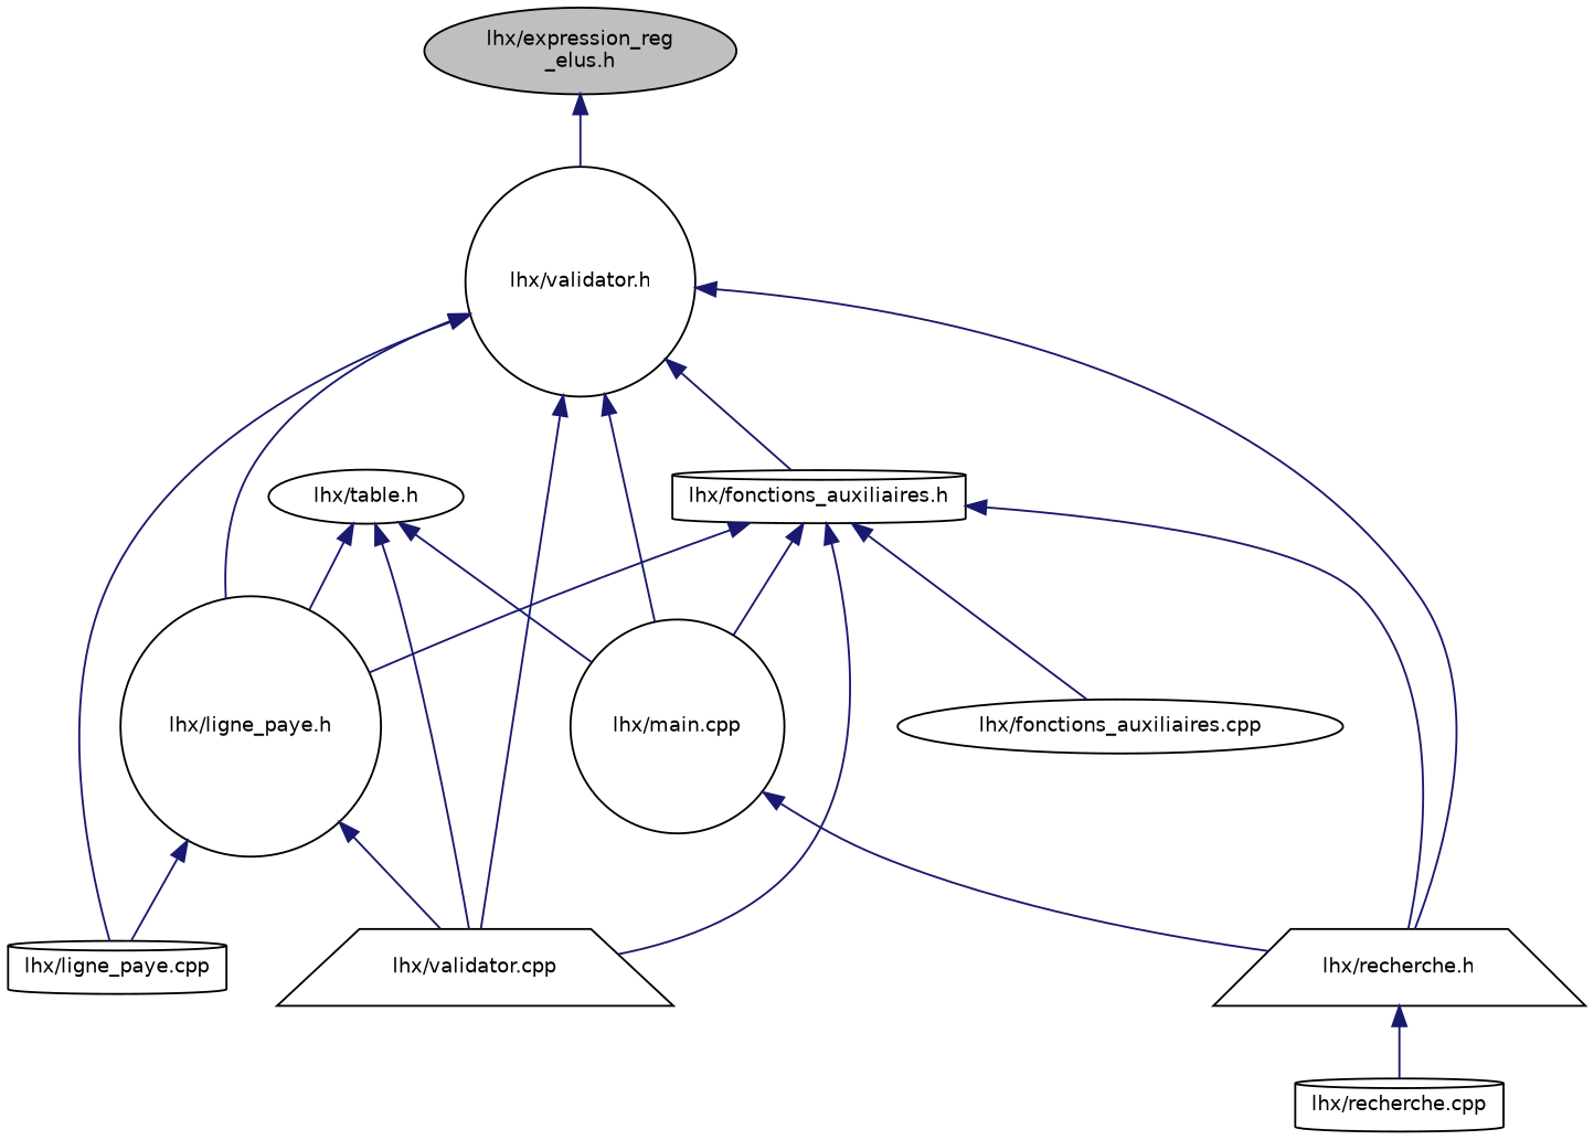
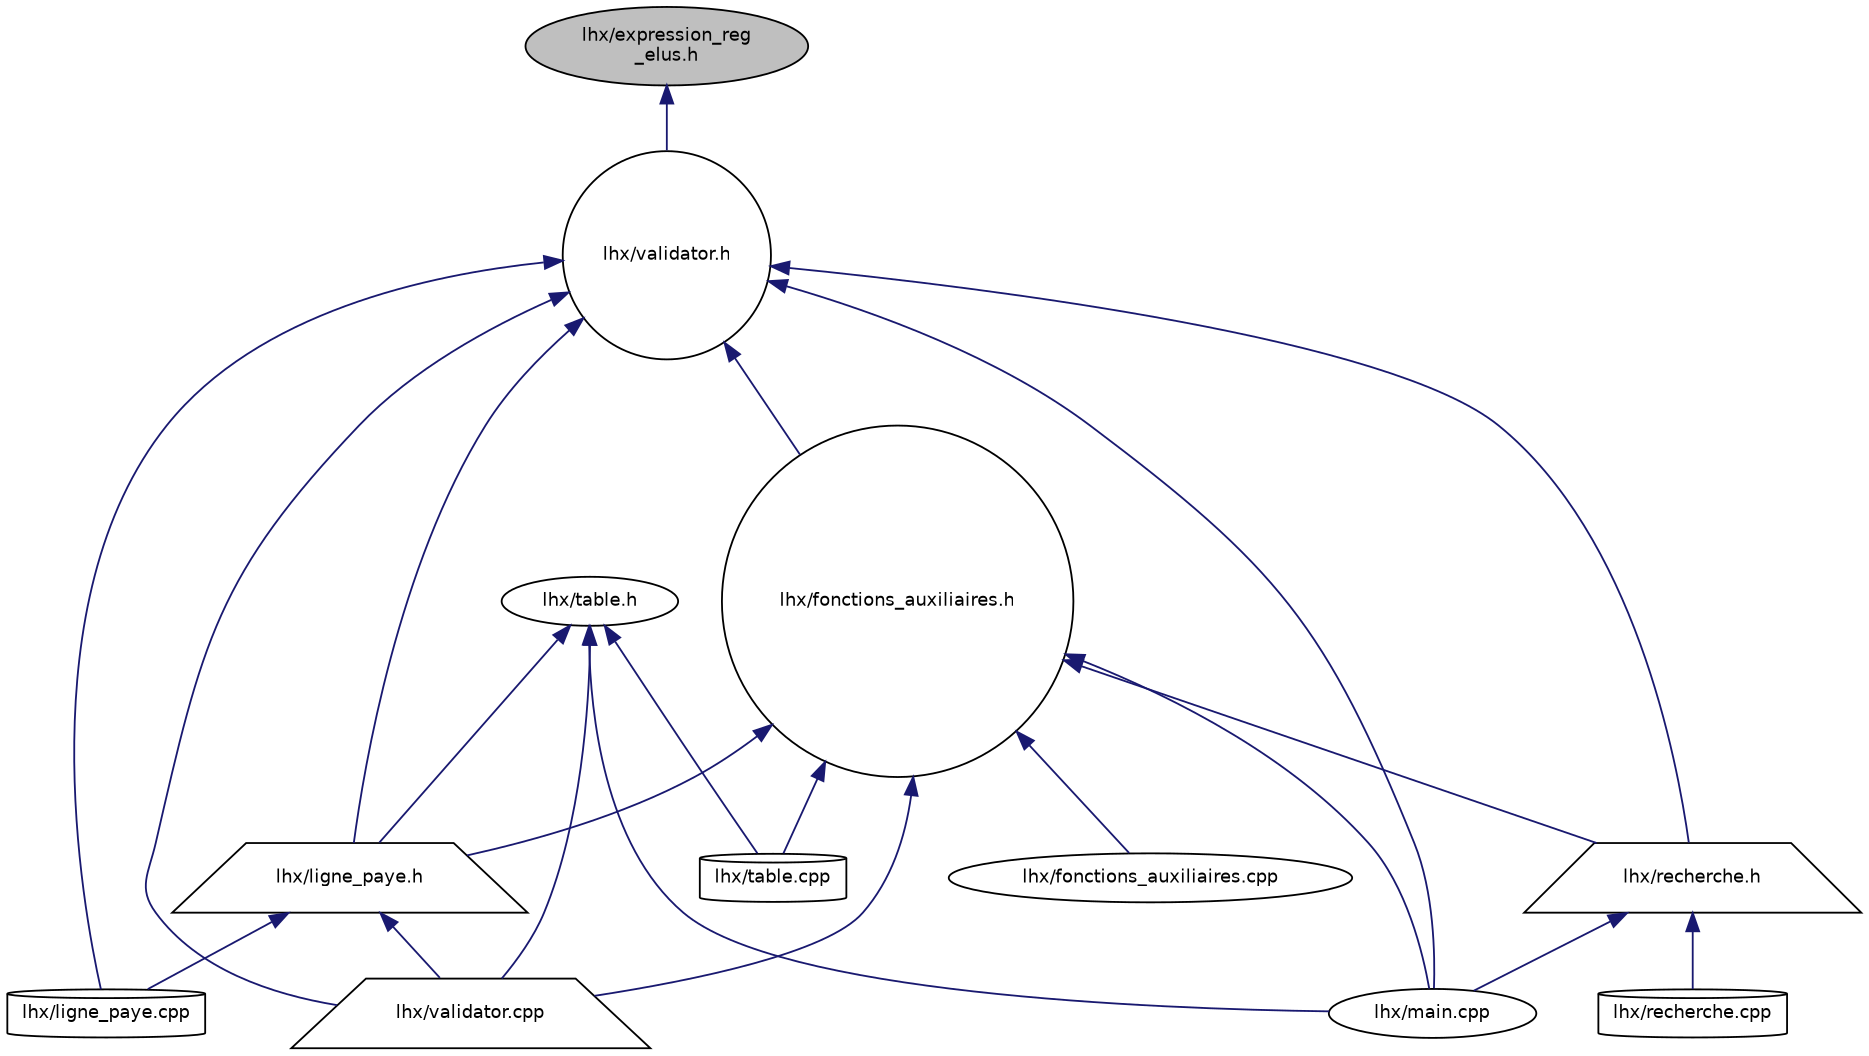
  digraph {
    fontname="DejaVu Sans"
    node [color=black fillcolor=white fontname="DejaVu Sans" fontsize=10 shape=ellipse style=filled]
    edge [color=midnightblue dir=back fontname="DejaVu Sans" fontsize=10 labelfontname=Helvetica labelfontsize=10 style=solid]
    n1 [fillcolor=grey75 fontcolor=black height=0.2 label="lhx/expression_reg\l_elus.h" width=0.4]
    n2 [height=0.2 label="lhx/validator.h" shape=circle width=0.4]
-   n3 [height=0.2 label="lhx/fonctions_auxiliaires.h" shape=cylinder width=0.4]
+   n3 [height=0.2 label="lhx/fonctions_auxiliaires.h" shape=circle width=0.4]
    n4 [height=0.2 label="lhx/ligne_paye.cpp" shape=cylinder width=0.4]
    n5 [height=0.2 label="lhx/validator.cpp" shape=trapezium width=0.4]
-   n6 [height=0.2 label="lhx/main.cpp" shape=circle width=0.4]
+   n6 [height=0.2 label="lhx/main.cpp" width=0.4]
    n7 [height=0.2 label="lhx/recherche.h" shape=trapezium width=0.4]
-   n8 [height=0.2 label="lhx/ligne_paye.h" shape=circle width=0.4]
+   n8 [height=0.2 label="lhx/ligne_paye.h" shape=trapezium width=0.4]
    n9 [height=0.2 label="lhx/fonctions_auxiliaires.cpp" width=0.4]
+   n10 [height=0.2 label="lhx/table.cpp" shape=cylinder width=0.4]
    n11 [height=0.2 label="lhx/recherche.cpp" shape=cylinder width=0.4]
    n12 [height=0.2 label="lhx/table.h" width=0.4]
    n1 -> n2
    n2 -> n3
    n2 -> n4
    n2 -> n5
    n2 -> n6
    n2 -> n7
    n2 -> n8
    n3 -> n5
    n3 -> n6
    n3 -> n7
    n3 -> n8
    n3 -> n9
-   n6 -> n7
+   n3 -> n10
+   n7 -> n6
    n7 -> n11
    n8 -> n4
    n8 -> n5
    n12 -> n5
    n12 -> n6
    n12 -> n8
+   n12 -> n10
  }
